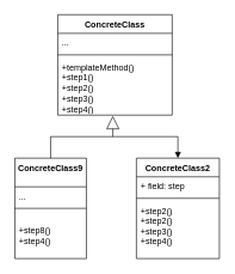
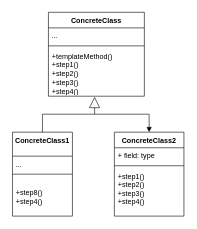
  <mxCell id="0" />
  <mxCell id="1" parent="0" />
  <mxCell id="2" value="ConcreteClass" style="swimlane;fontStyle=1;align=center;verticalAlign=top;childLayout=stackLayout;horizontal=1;startSize=26;horizontalStack=0;resizeParent=1;resizeParentMax=0;resizeLast=0;collapsible=1;marginBottom=0;whiteSpace=wrap;html=1;" vertex="1" parent="1"><mxGeometry x="80" y="20" width="160" height="140" as="geometry" /></mxCell>
  <mxCell id="3" value="..." style="text;strokeColor=none;fillColor=none;align=left;verticalAlign=top;spacingLeft=4;spacingRight=4;overflow=hidden;rotatable=0;points=[[0,0.5],[1,0.5]];portConstraint=eastwest;whiteSpace=wrap;html=1;" vertex="1" parent="2"><mxGeometry y="26" width="160" height="26" as="geometry" /></mxCell>
  <mxCell id="4" value="" style="line;strokeWidth=1;fillColor=none;align=left;verticalAlign=middle;spacingTop=-1;spacingLeft=3;spacingRight=3;rotatable=0;labelPosition=right;points=[];portConstraint=eastwest;strokeColor=inherit;" vertex="1" parent="2"><mxGeometry y="52" width="160" height="8" as="geometry" /></mxCell>
  <mxCell id="5" value="+templateMethod()&lt;div&gt;+step1()&lt;/div&gt;&lt;div&gt;+step2()&lt;/div&gt;&lt;div&gt;+step3()&lt;/div&gt;&lt;div&gt;+step4()&lt;/div&gt;" style="text;strokeColor=none;fillColor=none;align=left;verticalAlign=top;spacingLeft=4;spacingRight=4;overflow=hidden;rotatable=0;points=[[0,0.5],[1,0.5]];portConstraint=eastwest;whiteSpace=wrap;html=1;" vertex="1" parent="2"><mxGeometry y="60" width="160" height="80" as="geometry" /></mxCell>
- <mxCell id="6" value="ConcreteClass9" style="swimlane;fontStyle=1;align=center;verticalAlign=top;childLayout=stackLayout;horizontal=1;startSize=40;horizontalStack=0;resizeParent=1;resizeParentMax=0;resizeLast=0;collapsible=1;marginBottom=0;whiteSpace=wrap;html=1;" vertex="1" parent="1"><mxGeometry x="20" y="220" width="100" height="140" as="geometry" /></mxCell>
+ <mxCell id="6" value="ConcreteClass1" style="swimlane;fontStyle=1;align=center;verticalAlign=top;childLayout=stackLayout;horizontal=1;startSize=40;horizontalStack=0;resizeParent=1;resizeParentMax=0;resizeLast=0;collapsible=1;marginBottom=0;whiteSpace=wrap;html=1;" vertex="1" parent="1"><mxGeometry x="20" y="220" width="100" height="140" as="geometry" /></mxCell>
  <mxCell id="7" value="..." style="text;strokeColor=none;fillColor=none;align=left;verticalAlign=top;spacingLeft=4;spacingRight=4;overflow=hidden;rotatable=0;points=[[0,0.5],[1,0.5]];portConstraint=eastwest;whiteSpace=wrap;html=1;" vertex="1" parent="6"><mxGeometry y="40" width="100" height="26" as="geometry" /></mxCell>
  <mxCell id="8" value="" style="line;strokeWidth=1;fillColor=none;align=left;verticalAlign=middle;spacingTop=-1;spacingLeft=3;spacingRight=3;rotatable=0;labelPosition=right;points=[];portConstraint=eastwest;strokeColor=inherit;" vertex="1" parent="6"><mxGeometry y="66" width="100" height="8" as="geometry" /></mxCell>
  <mxCell id="9" value="&lt;div&gt;&lt;br&gt;&lt;/div&gt;&lt;div&gt;+step8()&lt;/div&gt;&lt;div&gt;+step4()&lt;/div&gt;" style="text;strokeColor=none;fillColor=none;align=left;verticalAlign=top;spacingLeft=4;spacingRight=4;overflow=hidden;rotatable=0;points=[[0,0.5],[1,0.5]];portConstraint=eastwest;whiteSpace=wrap;html=1;" vertex="1" parent="6"><mxGeometry y="74" width="100" height="66" as="geometry" /></mxCell>
  <mxCell id="10" value="ConcreteClass2" style="swimlane;fontStyle=1;align=center;verticalAlign=top;childLayout=stackLayout;horizontal=1;startSize=26;horizontalStack=0;resizeParent=1;resizeParentMax=0;resizeLast=0;collapsible=1;marginBottom=0;whiteSpace=wrap;html=1;" vertex="1" parent="1"><mxGeometry x="190" y="220" width="116" height="140" as="geometry" /></mxCell>
- <mxCell id="11" value="+ field: step" style="text;strokeColor=none;fillColor=none;align=left;verticalAlign=top;spacingLeft=4;spacingRight=4;overflow=hidden;rotatable=0;points=[[0,0.5],[1,0.5]];portConstraint=eastwest;whiteSpace=wrap;html=1;" vertex="1" parent="10"><mxGeometry y="26" width="116" height="26" as="geometry" /></mxCell>
+ <mxCell id="11" value="+ field: type" style="text;strokeColor=none;fillColor=none;align=left;verticalAlign=top;spacingLeft=4;spacingRight=4;overflow=hidden;rotatable=0;points=[[0,0.5],[1,0.5]];portConstraint=eastwest;whiteSpace=wrap;html=1;" vertex="1" parent="10"><mxGeometry y="26" width="116" height="26" as="geometry" /></mxCell>
  <mxCell id="12" value="" style="line;strokeWidth=1;fillColor=none;align=left;verticalAlign=middle;spacingTop=-1;spacingLeft=3;spacingRight=3;rotatable=0;labelPosition=right;points=[];portConstraint=eastwest;strokeColor=inherit;" vertex="1" parent="10"><mxGeometry y="52" width="116" height="8" as="geometry" /></mxCell>
- <mxCell id="13" value="&lt;div&gt;+step2()&lt;/div&gt;&lt;div&gt;+step2()&lt;/div&gt;&lt;div&gt;+step3()&lt;/div&gt;&lt;div&gt;+step4()&lt;/div&gt;" style="text;strokeColor=none;fillColor=none;align=left;verticalAlign=top;spacingLeft=4;spacingRight=4;overflow=hidden;rotatable=0;points=[[0,0.5],[1,0.5]];portConstraint=eastwest;whiteSpace=wrap;html=1;" vertex="1" parent="10"><mxGeometry y="60" width="116" height="80" as="geometry" /></mxCell>
+ <mxCell id="13" value="&lt;div&gt;+step1()&lt;/div&gt;&lt;div&gt;+step2()&lt;/div&gt;&lt;div&gt;+step3()&lt;/div&gt;&lt;div&gt;+step4()&lt;/div&gt;" style="text;strokeColor=none;fillColor=none;align=left;verticalAlign=top;spacingLeft=4;spacingRight=4;overflow=hidden;rotatable=0;points=[[0,0.5],[1,0.5]];portConstraint=eastwest;whiteSpace=wrap;html=1;" vertex="1" parent="10"><mxGeometry y="60" width="116" height="80" as="geometry" /></mxCell>
  <mxCell id="14" value="" style="endArrow=block;endSize=16;endFill=0;html=1;rounded=0;entryX=0.481;entryY=1.013;entryDx=0;entryDy=0;entryPerimeter=0;" edge="1" parent="1" target="5"><mxGeometry x="0.5" y="70" width="160" relative="1" as="geometry"><mxPoint x="157" y="190" as="sourcePoint" /><mxPoint x="240" y="180" as="targetPoint" /><mxPoint as="offset" /></mxGeometry></mxCell>
  <mxCell id="15" value="" style="endArrow=block;html=1;rounded=0;exitX=0.5;exitY=0;exitDx=0;exitDy=0;entryX=0.5;entryY=0;entryDx=0;entryDy=0;" edge="1" parent="1" source="6" target="10"><mxGeometry width="50" height="50" relative="1" as="geometry"><mxPoint x="240" y="250" as="sourcePoint" /><mxPoint x="290" y="200" as="targetPoint" /><Array as="points"><mxPoint x="70" y="190" /><mxPoint x="160" y="190" /><mxPoint x="248" y="190" /></Array></mxGeometry></mxCell>
